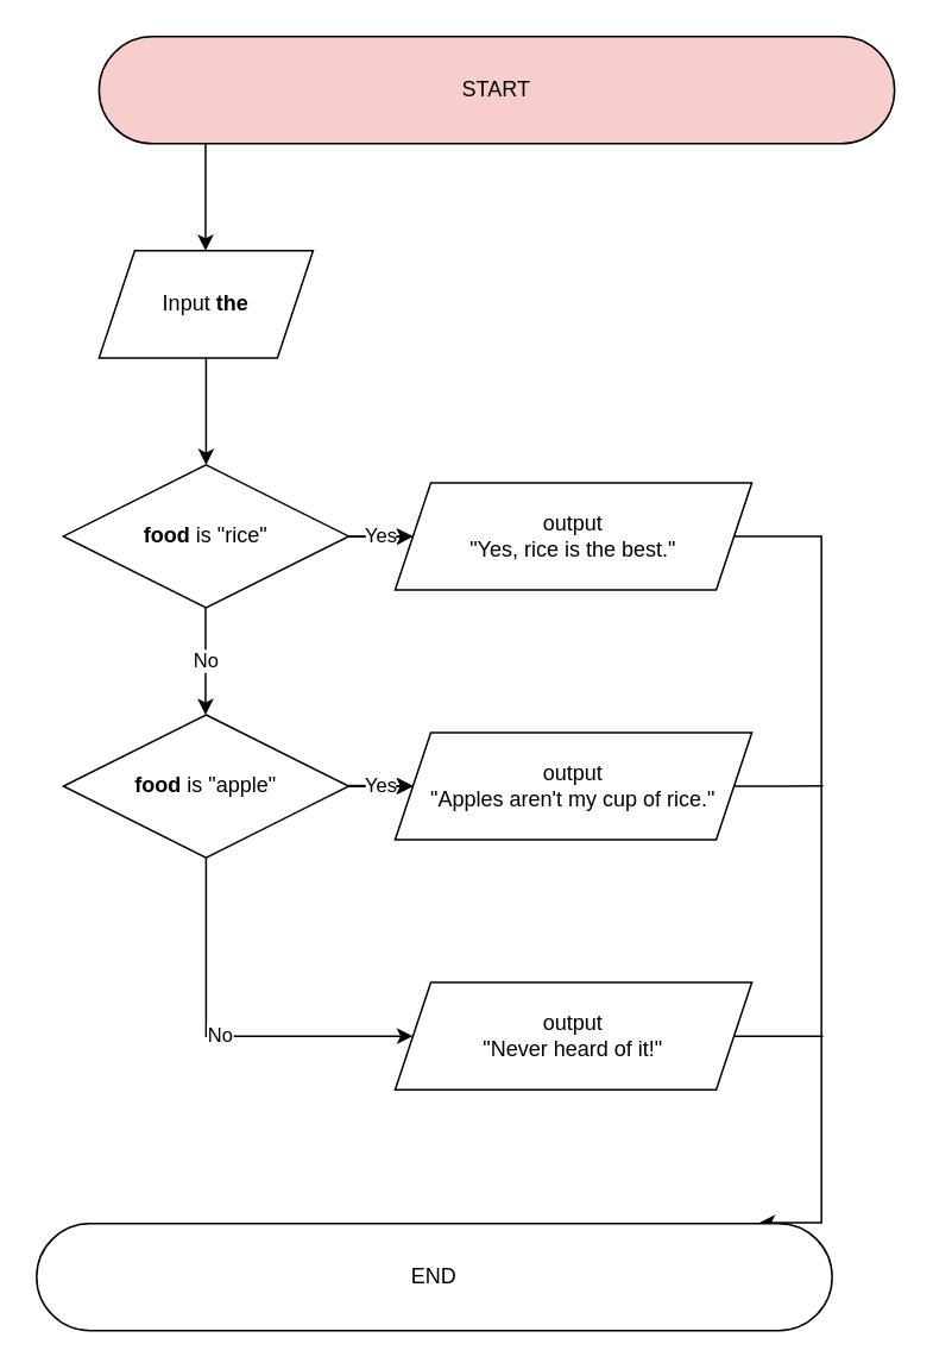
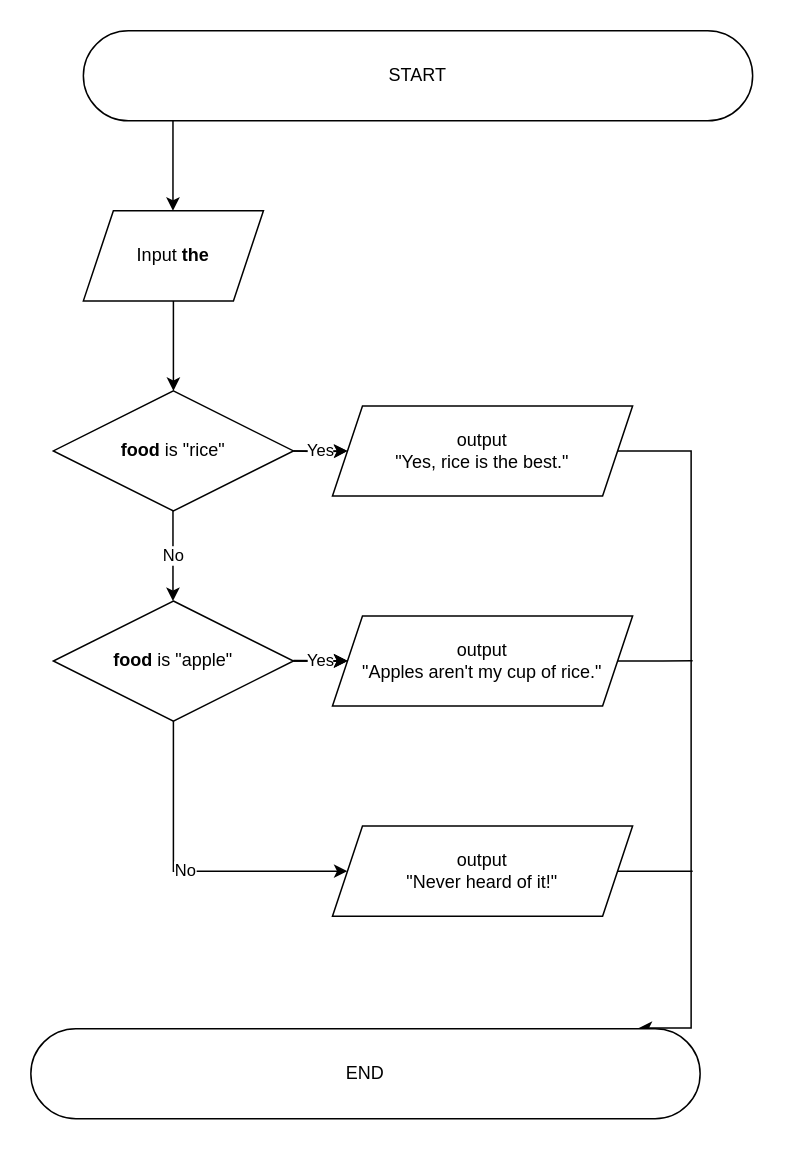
  <mxCell id="0" />
  <mxCell id="1" parent="0" />
- <mxCell id="2" value="START" style="rounded=1;whiteSpace=wrap;html=1;arcSize=50;fillColor=#f8cecc;" parent="1" vertex="1"><mxGeometry x="55" y="20" width="446" height="60" as="geometry" /></mxCell>
+ <mxCell id="2" value="START" style="rounded=1;whiteSpace=wrap;html=1;arcSize=50;" parent="1" vertex="1"><mxGeometry x="55" y="20" width="446" height="60" as="geometry" /></mxCell>
  <mxCell id="3" style="edgeStyle=orthogonalEdgeStyle;rounded=0;orthogonalLoop=1;jettySize=auto;html=1;exitX=0.5;exitY=1;exitDx=0;exitDy=0;entryX=0.5;entryY=0;entryDx=0;entryDy=0;" parent="1" source="4" target="6" edge="1"><mxGeometry relative="1" as="geometry" /></mxCell>
  <mxCell id="4" value="Input &lt;b&gt;the&lt;/b&gt;" style="shape=parallelogram;perimeter=parallelogramPerimeter;whiteSpace=wrap;html=1;fixedSize=1;" parent="1" vertex="1"><mxGeometry x="55" y="140" width="120" height="60" as="geometry" /></mxCell>
  <mxCell id="5" value="" style="edgeStyle=orthogonalEdgeStyle;rounded=0;orthogonalLoop=1;jettySize=auto;html=1;" parent="1" source="6" target="12" edge="1"><mxGeometry relative="1" as="geometry" /></mxCell>
  <mxCell id="6" value="&lt;b&gt;food&lt;/b&gt; is &quot;rice&quot;" style="rhombus;whiteSpace=wrap;html=1;" parent="1" vertex="1"><mxGeometry x="35" y="260" width="160" height="80" as="geometry" /></mxCell>
  <mxCell id="7" value="No" style="edgeStyle=orthogonalEdgeStyle;rounded=0;orthogonalLoop=1;jettySize=auto;html=1;exitX=0.5;exitY=1;exitDx=0;exitDy=0;entryX=0;entryY=0.5;entryDx=0;entryDy=0;" parent="1" source="10" target="15" edge="1"><mxGeometry relative="1" as="geometry"><Array as="points"><mxPoint x="115" y="580" /></Array></mxGeometry></mxCell>
  <mxCell id="8" value="" style="edgeStyle=orthogonalEdgeStyle;rounded=0;orthogonalLoop=1;jettySize=auto;html=1;" parent="1" source="10" target="14" edge="1"><mxGeometry relative="1" as="geometry" /></mxCell>
  <mxCell id="9" value="" style="edgeStyle=orthogonalEdgeStyle;rounded=0;orthogonalLoop=1;jettySize=auto;html=1;" parent="1" source="10" target="14" edge="1"><mxGeometry relative="1" as="geometry" /></mxCell>
  <mxCell id="10" value="&lt;b&gt;food&lt;/b&gt; is &quot;apple&quot;" style="rhombus;whiteSpace=wrap;html=1;" parent="1" vertex="1"><mxGeometry x="35" y="400" width="160" height="80" as="geometry" /></mxCell>
  <mxCell id="11" style="edgeStyle=orthogonalEdgeStyle;rounded=0;orthogonalLoop=1;jettySize=auto;html=1;exitX=1;exitY=0.5;exitDx=0;exitDy=0;entryX=0.908;entryY=-0.007;entryDx=0;entryDy=0;entryPerimeter=0;" parent="1" source="12" target="20" edge="1"><mxGeometry relative="1" as="geometry"><Array as="points"><mxPoint x="460" y="300" /></Array></mxGeometry></mxCell>
  <mxCell id="12" value="output&lt;br&gt;&quot;Yes, rice is the best.&quot;" style="shape=parallelogram;perimeter=parallelogramPerimeter;whiteSpace=wrap;html=1;fixedSize=1;" parent="1" vertex="1"><mxGeometry x="221" y="270" width="200" height="60" as="geometry" /></mxCell>
  <mxCell id="13" style="edgeStyle=orthogonalEdgeStyle;rounded=0;orthogonalLoop=1;jettySize=auto;html=1;exitX=1;exitY=0.5;exitDx=0;exitDy=0;endArrow=none;endFill=0;" parent="1" source="14" edge="1"><mxGeometry relative="1" as="geometry"><mxPoint x="461" y="439.857" as="targetPoint" /></mxGeometry></mxCell>
  <mxCell id="14" value="output&lt;br&gt;&quot;Apples aren't my cup of rice.&quot;" style="shape=parallelogram;perimeter=parallelogramPerimeter;whiteSpace=wrap;html=1;fixedSize=1;" parent="1" vertex="1"><mxGeometry x="221" y="410" width="200" height="60" as="geometry" /></mxCell>
  <mxCell id="15" value="output&lt;br&gt;&quot;Never heard of it!&quot;" style="shape=parallelogram;perimeter=parallelogramPerimeter;whiteSpace=wrap;html=1;fixedSize=1;" parent="1" vertex="1"><mxGeometry x="221" y="550" width="200" height="60" as="geometry" /></mxCell>
  <mxCell id="16" value="No" style="edgeStyle=orthogonalEdgeStyle;rounded=0;orthogonalLoop=1;jettySize=auto;html=1;exitX=0.5;exitY=1;exitDx=0;exitDy=0;entryX=0.5;entryY=0;entryDx=0;entryDy=0;" parent="1" edge="1"><mxGeometry relative="1" as="geometry"><mxPoint x="114.71" y="340" as="sourcePoint" /><mxPoint x="114.71" y="400" as="targetPoint" /></mxGeometry></mxCell>
  <mxCell id="17" style="edgeStyle=orthogonalEdgeStyle;rounded=0;orthogonalLoop=1;jettySize=auto;html=1;exitX=0.5;exitY=1;exitDx=0;exitDy=0;entryX=0.5;entryY=0;entryDx=0;entryDy=0;" parent="1" edge="1"><mxGeometry relative="1" as="geometry"><mxPoint x="114.71" y="80" as="sourcePoint" /><mxPoint x="114.71" y="140" as="targetPoint" /></mxGeometry></mxCell>
  <mxCell id="18" value="Yes" style="edgeStyle=orthogonalEdgeStyle;rounded=0;orthogonalLoop=1;jettySize=auto;html=1;exitX=0.5;exitY=1;exitDx=0;exitDy=0;" parent="1" target="12" edge="1"><mxGeometry relative="1" as="geometry"><mxPoint x="195" y="300" as="sourcePoint" /><mxPoint x="251" y="340" as="targetPoint" /></mxGeometry></mxCell>
  <mxCell id="19" value="Yes" style="edgeStyle=orthogonalEdgeStyle;rounded=0;orthogonalLoop=1;jettySize=auto;html=1;exitX=0.5;exitY=1;exitDx=0;exitDy=0;" parent="1" edge="1"><mxGeometry relative="1" as="geometry"><mxPoint x="195" y="439.71" as="sourcePoint" /><mxPoint x="230.99" y="439.739" as="targetPoint" /></mxGeometry></mxCell>
  <mxCell id="20" value="END" style="rounded=1;whiteSpace=wrap;html=1;arcSize=50;" parent="1" vertex="1"><mxGeometry x="20" y="685" width="446" height="60" as="geometry" /></mxCell>
  <mxCell id="21" style="edgeStyle=orthogonalEdgeStyle;rounded=0;orthogonalLoop=1;jettySize=auto;html=1;exitX=1;exitY=0.5;exitDx=0;exitDy=0;endArrow=none;endFill=0;" parent="1" edge="1"><mxGeometry relative="1" as="geometry"><mxPoint x="461" y="579.997" as="targetPoint" /><mxPoint x="411" y="580.14" as="sourcePoint" /><Array as="points"><mxPoint x="451" y="580" /><mxPoint x="451" y="580" /></Array></mxGeometry></mxCell>
